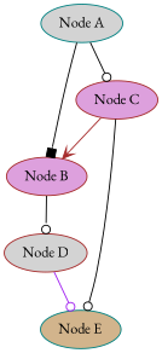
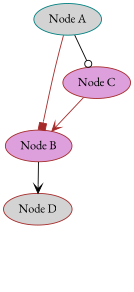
  digraph {
    fontname="EB Garamond"
    node [color=brown fillcolor=lightgrey fontname="EB Garamond" style=filled]
    edge [arrowhead=odot color=black fontname="EB Garamond"]
    n1 [color=teal label="Node A"]
    n2 [fillcolor=plum label="Node B"]
    n3 [fillcolor=plum label="Node C"]
    n4 [label="Node D"]
-   n5 [color=teal fillcolor=tan label="Node E"]
-   n1 -> n2 [arrowhead=box]
+   n1 -> n2 [arrowhead=box color=brown]
    n1 -> n3
-   n2 -> n4
+   n2 -> n4 [arrowhead=vee]
    n3 -> n2 [arrowhead=vee color=brown]
-   n3 -> n5
-   n4 -> n5 [color=purple]
  }
